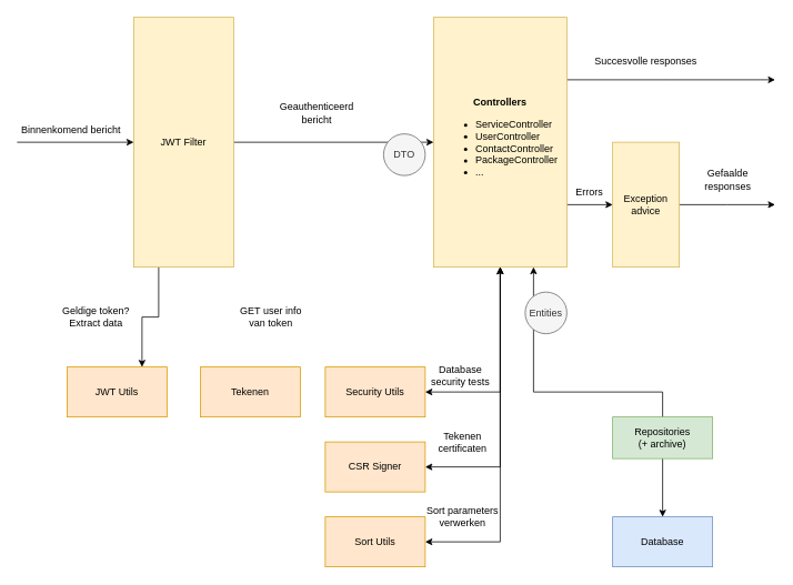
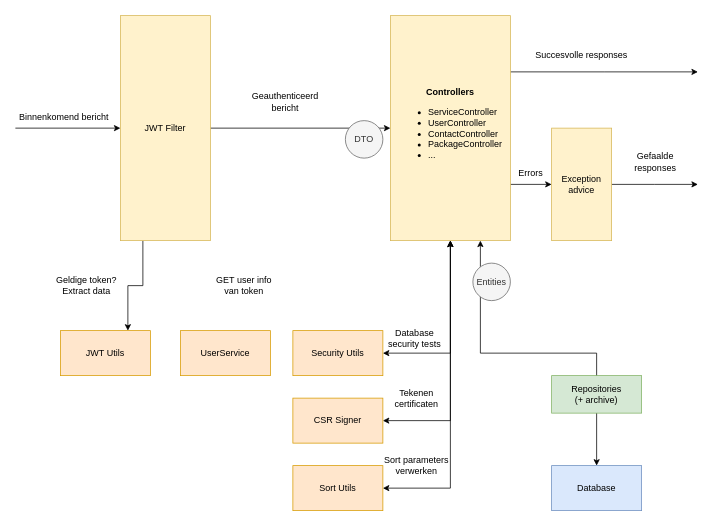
  <mxCell id="0" />
  <mxCell id="1" parent="0" />
  <mxCell id="2" style="edgeStyle=orthogonalEdgeStyle;rounded=0;orthogonalLoop=1;jettySize=auto;html=1;exitX=0.25;exitY=1;exitDx=0;exitDy=0;entryX=0.75;entryY=0;entryDx=0;entryDy=0;" parent="1" source="4" target="7" edge="1"><mxGeometry relative="1" as="geometry" /></mxCell>
  <mxCell id="3" style="edgeStyle=orthogonalEdgeStyle;rounded=0;orthogonalLoop=1;jettySize=auto;html=1;exitX=1;exitY=0.5;exitDx=0;exitDy=0;entryX=0;entryY=0.5;entryDx=0;entryDy=0;" parent="1" source="4" target="17" edge="1"><mxGeometry relative="1" as="geometry" /></mxCell>
  <mxCell id="4" value="JWT Filter" style="rounded=0;whiteSpace=wrap;html=1;fillColor=#fff2cc;strokeColor=#d6b656;" parent="1" vertex="1"><mxGeometry x="160" y="20" width="120" height="300" as="geometry" /></mxCell>
  <mxCell id="5" value="" style="endArrow=classic;html=1;entryX=0;entryY=0.5;entryDx=0;entryDy=0;" parent="1" target="4" edge="1"><mxGeometry width="50" height="50" relative="1" as="geometry"><mxPoint x="20" y="170" as="sourcePoint" /><mxPoint x="80" y="150" as="targetPoint" /></mxGeometry></mxCell>
  <mxCell id="6" value="Binnenkomend bericht" style="text;html=1;strokeColor=none;fillColor=none;align=center;verticalAlign=middle;whiteSpace=wrap;rounded=0;" parent="1" vertex="1"><mxGeometry x="20" y="140" width="130" height="30" as="geometry" /></mxCell>
  <mxCell id="7" value="JWT Utils" style="rounded=0;whiteSpace=wrap;html=1;fillColor=#ffe6cc;strokeColor=#d79b00;" parent="1" vertex="1"><mxGeometry x="80" y="440" width="120" height="60" as="geometry" /></mxCell>
- <mxCell id="8" value="Tekenen" style="rounded=0;whiteSpace=wrap;html=1;fillColor=#ffe6cc;strokeColor=#d79b00;" parent="1" vertex="1"><mxGeometry x="240" y="440" width="120" height="60" as="geometry" /></mxCell>
+ <mxCell id="8" value="UserService" style="rounded=0;whiteSpace=wrap;html=1;fillColor=#ffe6cc;strokeColor=#d79b00;" parent="1" vertex="1"><mxGeometry x="240" y="440" width="120" height="60" as="geometry" /></mxCell>
  <mxCell id="9" value="GET user info van token" style="text;html=1;strokeColor=none;fillColor=none;align=center;verticalAlign=middle;whiteSpace=wrap;rounded=0;" parent="1" vertex="1"><mxGeometry x="280" y="360" width="90" height="40" as="geometry" /></mxCell>
  <mxCell id="10" value="&lt;div&gt;Geldige token?&lt;/div&gt;&lt;div&gt;Extract data&lt;br&gt;&lt;/div&gt;" style="text;html=1;strokeColor=none;fillColor=none;align=center;verticalAlign=middle;whiteSpace=wrap;rounded=0;" parent="1" vertex="1"><mxGeometry x="70" y="360" width="90" height="40" as="geometry" /></mxCell>
  <mxCell id="11" style="edgeStyle=orthogonalEdgeStyle;rounded=0;orthogonalLoop=1;jettySize=auto;html=1;exitX=0.75;exitY=1;exitDx=0;exitDy=0;entryX=0.5;entryY=0;entryDx=0;entryDy=0;startArrow=classic;startFill=1;" parent="1" source="17" target="22" edge="1"><mxGeometry relative="1" as="geometry"><mxPoint x="700" y="430" as="targetPoint" /></mxGeometry></mxCell>
  <mxCell id="12" style="edgeStyle=orthogonalEdgeStyle;rounded=0;orthogonalLoop=1;jettySize=auto;html=1;exitX=0.5;exitY=1;exitDx=0;exitDy=0;entryX=1;entryY=0.5;entryDx=0;entryDy=0;startArrow=classic;startFill=1;" parent="1" source="17" target="21" edge="1"><mxGeometry relative="1" as="geometry" /></mxCell>
  <mxCell id="13" style="edgeStyle=orthogonalEdgeStyle;rounded=0;orthogonalLoop=1;jettySize=auto;html=1;exitX=0.5;exitY=1;exitDx=0;exitDy=0;entryX=1;entryY=0.5;entryDx=0;entryDy=0;startArrow=classic;startFill=1;" parent="1" source="17" target="23" edge="1"><mxGeometry relative="1" as="geometry" /></mxCell>
  <mxCell id="14" style="edgeStyle=orthogonalEdgeStyle;rounded=0;orthogonalLoop=1;jettySize=auto;html=1;exitX=0.5;exitY=1;exitDx=0;exitDy=0;entryX=1;entryY=0.5;entryDx=0;entryDy=0;startArrow=classic;startFill=1;" parent="1" source="17" target="24" edge="1"><mxGeometry relative="1" as="geometry" /></mxCell>
  <mxCell id="15" style="edgeStyle=orthogonalEdgeStyle;rounded=0;orthogonalLoop=1;jettySize=auto;html=1;exitX=1;exitY=0.25;exitDx=0;exitDy=0;startArrow=none;startFill=0;" parent="1" source="17" edge="1"><mxGeometry relative="1" as="geometry"><mxPoint x="930" y="95" as="targetPoint" /></mxGeometry></mxCell>
  <mxCell id="16" style="edgeStyle=orthogonalEdgeStyle;rounded=0;orthogonalLoop=1;jettySize=auto;html=1;exitX=1;exitY=0.75;exitDx=0;exitDy=0;startArrow=none;startFill=0;entryX=0;entryY=0.5;entryDx=0;entryDy=0;" parent="1" source="17" target="30" edge="1"><mxGeometry relative="1" as="geometry"><mxPoint x="770" y="245" as="targetPoint" /></mxGeometry></mxCell>
  <mxCell id="17" value="&lt;div align=&quot;center&quot;&gt;&lt;b&gt;Controllers&lt;/b&gt;&lt;/div&gt;&lt;div align=&quot;left&quot;&gt;&lt;ul&gt;&lt;li&gt;ServiceController&lt;/li&gt;&lt;li&gt;UserController&lt;/li&gt;&lt;li&gt;ContactController&lt;/li&gt;&lt;li&gt;PackageController&lt;/li&gt;&lt;li&gt;...&lt;b&gt;&lt;br&gt;&lt;/b&gt;&lt;/li&gt;&lt;/ul&gt;&lt;/div&gt;" style="rounded=0;whiteSpace=wrap;html=1;fillColor=#fff2cc;strokeColor=#d6b656;" parent="1" vertex="1"><mxGeometry x="520" y="20" width="160" height="300" as="geometry" /></mxCell>
  <mxCell id="18" value="&lt;div&gt;Geauthenticeerd&lt;/div&gt;&lt;div&gt;bericht&lt;br&gt;&lt;/div&gt;" style="text;html=1;strokeColor=none;fillColor=none;align=center;verticalAlign=middle;whiteSpace=wrap;rounded=0;" parent="1" vertex="1"><mxGeometry x="330" y="110" width="100" height="50" as="geometry" /></mxCell>
  <mxCell id="19" value="DTO" style="ellipse;whiteSpace=wrap;html=1;aspect=fixed;fillColor=#f5f5f5;strokeColor=#666666;fontColor=#333333;" parent="1" vertex="1"><mxGeometry x="460" y="160" width="50" height="50" as="geometry" /></mxCell>
  <mxCell id="20" value="Entities" style="ellipse;whiteSpace=wrap;html=1;aspect=fixed;fillColor=#f5f5f5;strokeColor=#666666;fontColor=#333333;" parent="1" vertex="1"><mxGeometry x="630" y="350" width="50" height="50" as="geometry" /></mxCell>
  <mxCell id="21" value="Security Utils" style="rounded=0;whiteSpace=wrap;html=1;fillColor=#ffe6cc;strokeColor=#d79b00;" parent="1" vertex="1"><mxGeometry x="390" y="440" width="120" height="60" as="geometry" /></mxCell>
  <mxCell id="22" value="Database" style="rounded=0;whiteSpace=wrap;html=1;fillColor=#dae8fc;strokeColor=#6c8ebf;" parent="1" vertex="1"><mxGeometry x="735" y="620" width="120" height="60" as="geometry" /></mxCell>
  <mxCell id="23" value="CSR Signer" style="rounded=0;whiteSpace=wrap;html=1;fillColor=#ffe6cc;strokeColor=#d79b00;" parent="1" vertex="1"><mxGeometry x="390" y="530" width="120" height="60" as="geometry" /></mxCell>
  <mxCell id="24" value="Sort Utils" style="rounded=0;whiteSpace=wrap;html=1;fillColor=#ffe6cc;strokeColor=#d79b00;" parent="1" vertex="1"><mxGeometry x="390" y="620" width="120" height="60" as="geometry" /></mxCell>
  <mxCell id="25" value="Database security tests" style="text;html=1;strokeColor=none;fillColor=none;align=center;verticalAlign=middle;whiteSpace=wrap;rounded=0;" parent="1" vertex="1"><mxGeometry x="510" y="430" width="85" height="40" as="geometry" /></mxCell>
  <mxCell id="26" value="Tekenen certificaten" style="text;html=1;strokeColor=none;fillColor=none;align=center;verticalAlign=middle;whiteSpace=wrap;rounded=0;" parent="1" vertex="1"><mxGeometry x="510" y="510" width="90" height="40" as="geometry" /></mxCell>
  <mxCell id="27" value="Sort parameters verwerken" style="text;html=1;strokeColor=none;fillColor=none;align=center;verticalAlign=middle;whiteSpace=wrap;rounded=0;" parent="1" vertex="1"><mxGeometry x="510" y="600" width="90" height="40" as="geometry" /></mxCell>
  <mxCell id="28" value="Succesvolle responses" style="text;html=1;strokeColor=none;fillColor=none;align=center;verticalAlign=middle;whiteSpace=wrap;rounded=0;" parent="1" vertex="1"><mxGeometry x="700" y="50" width="150" height="45" as="geometry" /></mxCell>
  <mxCell id="29" style="edgeStyle=orthogonalEdgeStyle;rounded=0;orthogonalLoop=1;jettySize=auto;html=1;exitX=1;exitY=0.5;exitDx=0;exitDy=0;startArrow=none;startFill=0;" parent="1" source="30" edge="1"><mxGeometry relative="1" as="geometry"><mxPoint x="930" y="245" as="targetPoint" /></mxGeometry></mxCell>
  <mxCell id="30" value="Exception advice" style="rounded=0;whiteSpace=wrap;html=1;fillColor=#fff2cc;strokeColor=#d6b656;" parent="1" vertex="1"><mxGeometry x="735" y="170" width="80" height="150" as="geometry" /></mxCell>
  <mxCell id="31" value="&lt;div&gt;Gefaalde&lt;/div&gt;&lt;div&gt;responses&lt;br&gt;&lt;/div&gt;" style="text;html=1;strokeColor=none;fillColor=none;align=center;verticalAlign=middle;whiteSpace=wrap;rounded=0;" parent="1" vertex="1"><mxGeometry x="827" y="190" width="93" height="50" as="geometry" /></mxCell>
  <mxCell id="32" value="Errors" style="text;html=1;strokeColor=none;fillColor=none;align=center;verticalAlign=middle;whiteSpace=wrap;rounded=0;" parent="1" vertex="1"><mxGeometry x="680" y="210" width="55" height="40" as="geometry" /></mxCell>
  <mxCell id="33" value="&lt;div&gt;Repositories&lt;/div&gt;&lt;div&gt;(+ archive)&lt;br&gt;&lt;/div&gt;" style="rounded=0;whiteSpace=wrap;html=1;fillColor=#d5e8d4;strokeColor=#82b366;" parent="1" vertex="1"><mxGeometry x="735" y="500" width="120" height="50" as="geometry" /></mxCell>
